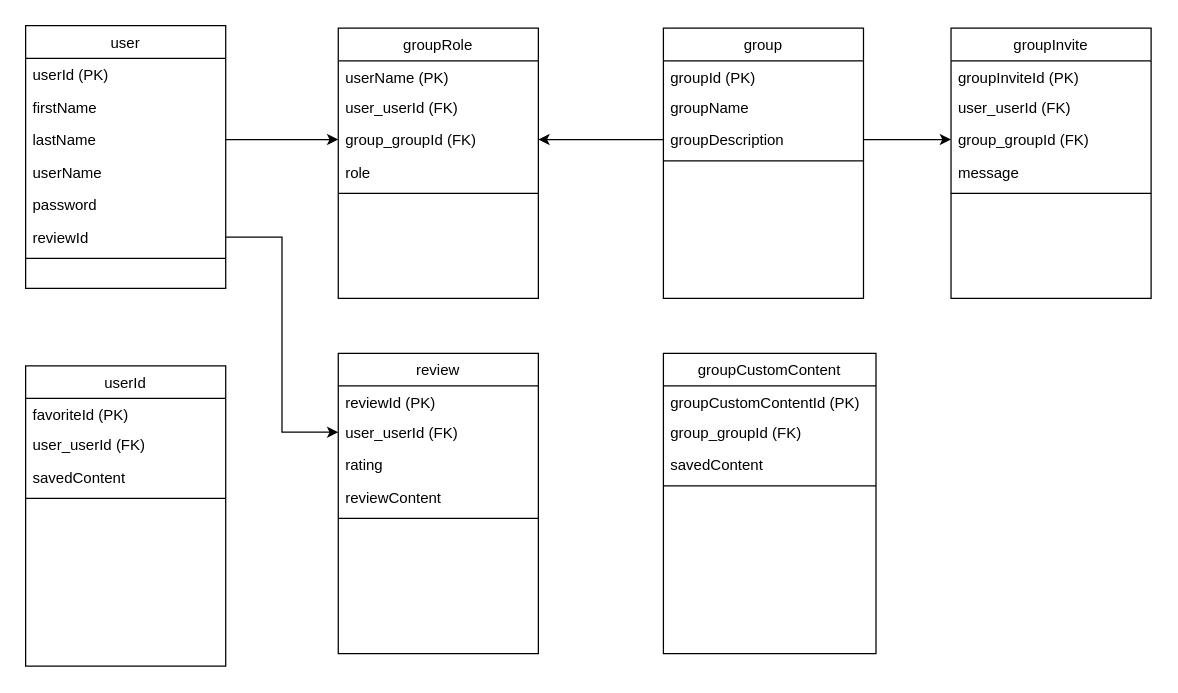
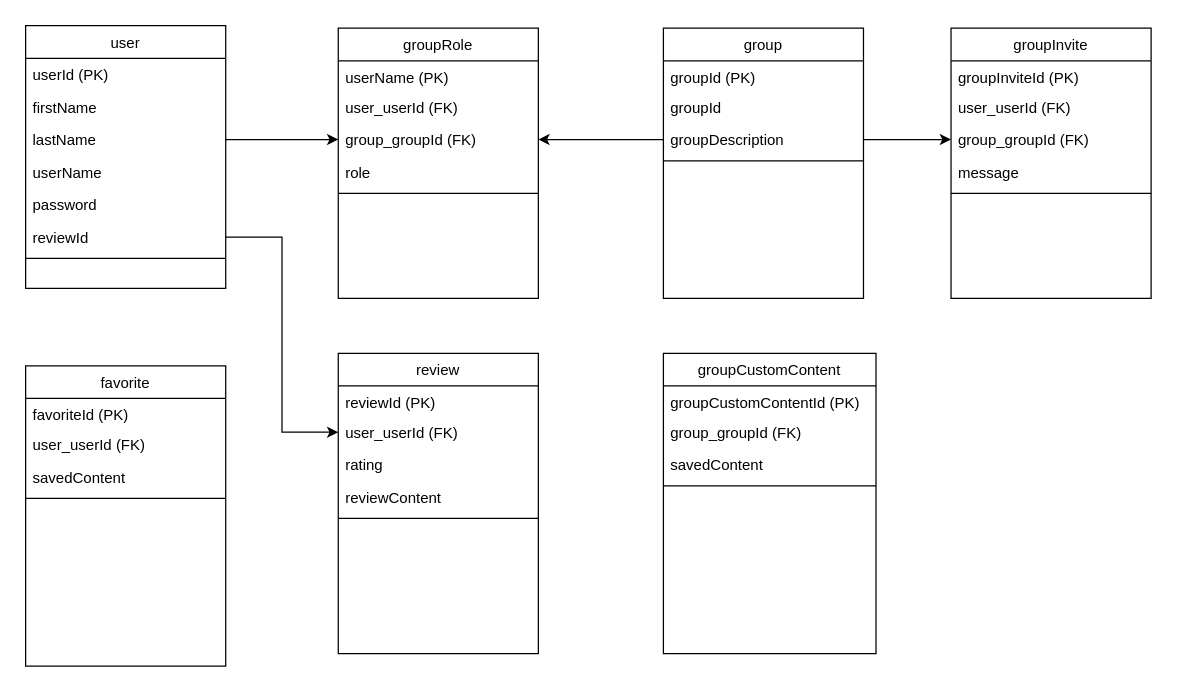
  <mxCell id="0" />
  <mxCell id="1" parent="0" />
  <mxCell id="2" value="user" style="swimlane;fontStyle=0;align=center;verticalAlign=top;childLayout=stackLayout;horizontal=1;startSize=26;horizontalStack=0;resizeParent=1;resizeLast=0;collapsible=1;marginBottom=0;rounded=0;shadow=0;strokeWidth=1;" parent="1" vertex="1"><mxGeometry x="20" y="20" width="160" height="210" as="geometry"><mxRectangle x="230" y="140" width="160" height="26" as="alternateBounds" /></mxGeometry></mxCell>
  <mxCell id="3" value="userId (PK)" style="text;align=left;verticalAlign=top;spacingLeft=4;spacingRight=4;overflow=hidden;rotatable=0;points=[[0,0.5],[1,0.5]];portConstraint=eastwest;" vertex="1" parent="2"><mxGeometry y="26" width="160" height="26" as="geometry" /></mxCell>
  <mxCell id="4" value="firstName" style="text;align=left;verticalAlign=top;spacingLeft=4;spacingRight=4;overflow=hidden;rotatable=0;points=[[0,0.5],[1,0.5]];portConstraint=eastwest;" parent="2" vertex="1"><mxGeometry y="52" width="160" height="26" as="geometry" /></mxCell>
  <mxCell id="5" value="lastName" style="text;align=left;verticalAlign=top;spacingLeft=4;spacingRight=4;overflow=hidden;rotatable=0;points=[[0,0.5],[1,0.5]];portConstraint=eastwest;" vertex="1" parent="2"><mxGeometry y="78" width="160" height="26" as="geometry" /></mxCell>
  <mxCell id="6" value="userName" style="text;align=left;verticalAlign=top;spacingLeft=4;spacingRight=4;overflow=hidden;rotatable=0;points=[[0,0.5],[1,0.5]];portConstraint=eastwest;" vertex="1" parent="2"><mxGeometry y="104" width="160" height="26" as="geometry" /></mxCell>
  <mxCell id="7" value="password" style="text;align=left;verticalAlign=top;spacingLeft=4;spacingRight=4;overflow=hidden;rotatable=0;points=[[0,0.5],[1,0.5]];portConstraint=eastwest;" vertex="1" parent="2"><mxGeometry y="130" width="160" height="26" as="geometry" /></mxCell>
  <mxCell id="8" value="reviewId" style="text;align=left;verticalAlign=top;spacingLeft=4;spacingRight=4;overflow=hidden;rotatable=0;points=[[0,0.5],[1,0.5]];portConstraint=eastwest;" vertex="1" parent="2"><mxGeometry y="156" width="160" height="26" as="geometry" /></mxCell>
  <mxCell id="9" value="" style="line;html=1;strokeWidth=1;align=left;verticalAlign=middle;spacingTop=-1;spacingLeft=3;spacingRight=3;rotatable=0;labelPosition=right;points=[];portConstraint=eastwest;" parent="2" vertex="1"><mxGeometry y="182" width="160" height="8" as="geometry" /></mxCell>
  <mxCell id="10" value="group" style="swimlane;fontStyle=0;align=center;verticalAlign=top;childLayout=stackLayout;horizontal=1;startSize=26;horizontalStack=0;resizeParent=1;resizeLast=0;collapsible=1;marginBottom=0;rounded=0;shadow=0;strokeWidth=1;" parent="1" vertex="1"><mxGeometry x="530" y="22" width="160" height="216" as="geometry"><mxRectangle x="550" y="140" width="160" height="26" as="alternateBounds" /></mxGeometry></mxCell>
  <mxCell id="11" value="groupId (PK)" style="text;align=left;verticalAlign=top;spacingLeft=4;spacingRight=4;overflow=hidden;rotatable=0;points=[[0,0.5],[1,0.5]];portConstraint=eastwest;" parent="10" vertex="1"><mxGeometry y="26" width="160" height="24" as="geometry" /></mxCell>
- <mxCell id="12" value="groupName" style="text;align=left;verticalAlign=top;spacingLeft=4;spacingRight=4;overflow=hidden;rotatable=0;points=[[0,0.5],[1,0.5]];portConstraint=eastwest;rounded=0;shadow=0;html=0;" parent="10" vertex="1"><mxGeometry y="50" width="160" height="26" as="geometry" /></mxCell>
+ <mxCell id="12" value="groupId" style="text;align=left;verticalAlign=top;spacingLeft=4;spacingRight=4;overflow=hidden;rotatable=0;points=[[0,0.5],[1,0.5]];portConstraint=eastwest;rounded=0;shadow=0;html=0;" parent="10" vertex="1"><mxGeometry y="50" width="160" height="26" as="geometry" /></mxCell>
  <mxCell id="13" value="groupDescription" style="text;align=left;verticalAlign=top;spacingLeft=4;spacingRight=4;overflow=hidden;rotatable=0;points=[[0,0.5],[1,0.5]];portConstraint=eastwest;rounded=0;shadow=0;html=0;" parent="10" vertex="1"><mxGeometry y="76" width="160" height="26" as="geometry" /></mxCell>
  <mxCell id="14" value="" style="line;html=1;strokeWidth=1;align=left;verticalAlign=middle;spacingTop=-1;spacingLeft=3;spacingRight=3;rotatable=0;labelPosition=right;points=[];portConstraint=eastwest;" parent="10" vertex="1"><mxGeometry y="102" width="160" height="8" as="geometry" /></mxCell>
  <mxCell id="15" value="groupRole" style="swimlane;fontStyle=0;align=center;verticalAlign=top;childLayout=stackLayout;horizontal=1;startSize=26;horizontalStack=0;resizeParent=1;resizeLast=0;collapsible=1;marginBottom=0;rounded=0;shadow=0;strokeWidth=1;" vertex="1" parent="1"><mxGeometry x="270" y="22" width="160" height="216" as="geometry"><mxRectangle x="550" y="140" width="160" height="26" as="alternateBounds" /></mxGeometry></mxCell>
  <mxCell id="16" value="userName (PK)" style="text;align=left;verticalAlign=top;spacingLeft=4;spacingRight=4;overflow=hidden;rotatable=0;points=[[0,0.5],[1,0.5]];portConstraint=eastwest;" vertex="1" parent="15"><mxGeometry y="26" width="160" height="24" as="geometry" /></mxCell>
  <mxCell id="17" value="user_userId (FK)" style="text;align=left;verticalAlign=top;spacingLeft=4;spacingRight=4;overflow=hidden;rotatable=0;points=[[0,0.5],[1,0.5]];portConstraint=eastwest;rounded=0;shadow=0;html=0;" vertex="1" parent="15"><mxGeometry y="50" width="160" height="26" as="geometry" /></mxCell>
  <mxCell id="18" value="group_groupId (FK)" style="text;align=left;verticalAlign=top;spacingLeft=4;spacingRight=4;overflow=hidden;rotatable=0;points=[[0,0.5],[1,0.5]];portConstraint=eastwest;rounded=0;shadow=0;html=0;" vertex="1" parent="15"><mxGeometry y="76" width="160" height="26" as="geometry" /></mxCell>
  <mxCell id="19" value="role" style="text;align=left;verticalAlign=top;spacingLeft=4;spacingRight=4;overflow=hidden;rotatable=0;points=[[0,0.5],[1,0.5]];portConstraint=eastwest;rounded=0;shadow=0;html=0;" vertex="1" parent="15"><mxGeometry y="102" width="160" height="26" as="geometry" /></mxCell>
  <mxCell id="20" value="" style="line;html=1;strokeWidth=1;align=left;verticalAlign=middle;spacingTop=-1;spacingLeft=3;spacingRight=3;rotatable=0;labelPosition=right;points=[];portConstraint=eastwest;" vertex="1" parent="15"><mxGeometry y="128" width="160" height="8" as="geometry" /></mxCell>
  <mxCell id="21" style="edgeStyle=orthogonalEdgeStyle;rounded=0;orthogonalLoop=1;jettySize=auto;html=1;exitX=0;exitY=0.5;exitDx=0;exitDy=0;entryX=1;entryY=0.5;entryDx=0;entryDy=0;" edge="1" parent="1" source="13" target="18"><mxGeometry relative="1" as="geometry" /></mxCell>
  <mxCell id="22" value="groupCustomContent" style="swimlane;fontStyle=0;align=center;verticalAlign=top;childLayout=stackLayout;horizontal=1;startSize=26;horizontalStack=0;resizeParent=1;resizeLast=0;collapsible=1;marginBottom=0;rounded=0;shadow=0;strokeWidth=1;" vertex="1" parent="1"><mxGeometry x="530" y="282" width="170" height="240" as="geometry"><mxRectangle x="550" y="140" width="160" height="26" as="alternateBounds" /></mxGeometry></mxCell>
  <mxCell id="23" value="groupCustomContentId (PK)" style="text;align=left;verticalAlign=top;spacingLeft=4;spacingRight=4;overflow=hidden;rotatable=0;points=[[0,0.5],[1,0.5]];portConstraint=eastwest;" vertex="1" parent="22"><mxGeometry y="26" width="170" height="24" as="geometry" /></mxCell>
  <mxCell id="24" value="group_groupId (FK)" style="text;align=left;verticalAlign=top;spacingLeft=4;spacingRight=4;overflow=hidden;rotatable=0;points=[[0,0.5],[1,0.5]];portConstraint=eastwest;rounded=0;shadow=0;html=0;" vertex="1" parent="22"><mxGeometry y="50" width="170" height="26" as="geometry" /></mxCell>
  <mxCell id="25" value="savedContent" style="text;align=left;verticalAlign=top;spacingLeft=4;spacingRight=4;overflow=hidden;rotatable=0;points=[[0,0.5],[1,0.5]];portConstraint=eastwest;rounded=0;shadow=0;html=0;" vertex="1" parent="22"><mxGeometry y="76" width="170" height="26" as="geometry" /></mxCell>
  <mxCell id="26" value="" style="line;html=1;strokeWidth=1;align=left;verticalAlign=middle;spacingTop=-1;spacingLeft=3;spacingRight=3;rotatable=0;labelPosition=right;points=[];portConstraint=eastwest;" vertex="1" parent="22"><mxGeometry y="102" width="170" height="8" as="geometry" /></mxCell>
  <mxCell id="27" value="review" style="swimlane;fontStyle=0;align=center;verticalAlign=top;childLayout=stackLayout;horizontal=1;startSize=26;horizontalStack=0;resizeParent=1;resizeLast=0;collapsible=1;marginBottom=0;rounded=0;shadow=0;strokeWidth=1;" vertex="1" parent="1"><mxGeometry x="270" y="282" width="160" height="240" as="geometry"><mxRectangle x="550" y="140" width="160" height="26" as="alternateBounds" /></mxGeometry></mxCell>
  <mxCell id="28" value="reviewId (PK)" style="text;align=left;verticalAlign=top;spacingLeft=4;spacingRight=4;overflow=hidden;rotatable=0;points=[[0,0.5],[1,0.5]];portConstraint=eastwest;" vertex="1" parent="27"><mxGeometry y="26" width="160" height="24" as="geometry" /></mxCell>
  <mxCell id="29" value="user_userId (FK)" style="text;align=left;verticalAlign=top;spacingLeft=4;spacingRight=4;overflow=hidden;rotatable=0;points=[[0,0.5],[1,0.5]];portConstraint=eastwest;rounded=0;shadow=0;html=0;" vertex="1" parent="27"><mxGeometry y="50" width="160" height="26" as="geometry" /></mxCell>
  <mxCell id="30" value="rating" style="text;align=left;verticalAlign=top;spacingLeft=4;spacingRight=4;overflow=hidden;rotatable=0;points=[[0,0.5],[1,0.5]];portConstraint=eastwest;rounded=0;shadow=0;html=0;" vertex="1" parent="27"><mxGeometry y="76" width="160" height="26" as="geometry" /></mxCell>
  <mxCell id="31" value="reviewContent" style="text;align=left;verticalAlign=top;spacingLeft=4;spacingRight=4;overflow=hidden;rotatable=0;points=[[0,0.5],[1,0.5]];portConstraint=eastwest;rounded=0;shadow=0;html=0;" vertex="1" parent="27"><mxGeometry y="102" width="160" height="26" as="geometry" /></mxCell>
  <mxCell id="32" value="" style="line;html=1;strokeWidth=1;align=left;verticalAlign=middle;spacingTop=-1;spacingLeft=3;spacingRight=3;rotatable=0;labelPosition=right;points=[];portConstraint=eastwest;" vertex="1" parent="27"><mxGeometry y="128" width="160" height="8" as="geometry" /></mxCell>
- <mxCell id="33" value="userId" style="swimlane;fontStyle=0;align=center;verticalAlign=top;childLayout=stackLayout;horizontal=1;startSize=26;horizontalStack=0;resizeParent=1;resizeLast=0;collapsible=1;marginBottom=0;rounded=0;shadow=0;strokeWidth=1;" vertex="1" parent="1"><mxGeometry x="20" y="292" width="160" height="240" as="geometry"><mxRectangle x="550" y="140" width="160" height="26" as="alternateBounds" /></mxGeometry></mxCell>
+ <mxCell id="33" value="favorite" style="swimlane;fontStyle=0;align=center;verticalAlign=top;childLayout=stackLayout;horizontal=1;startSize=26;horizontalStack=0;resizeParent=1;resizeLast=0;collapsible=1;marginBottom=0;rounded=0;shadow=0;strokeWidth=1;" vertex="1" parent="1"><mxGeometry x="20" y="292" width="160" height="240" as="geometry"><mxRectangle x="550" y="140" width="160" height="26" as="alternateBounds" /></mxGeometry></mxCell>
  <mxCell id="34" value="favoriteId (PK)" style="text;align=left;verticalAlign=top;spacingLeft=4;spacingRight=4;overflow=hidden;rotatable=0;points=[[0,0.5],[1,0.5]];portConstraint=eastwest;" vertex="1" parent="33"><mxGeometry y="26" width="160" height="24" as="geometry" /></mxCell>
  <mxCell id="35" value="user_userId (FK)" style="text;align=left;verticalAlign=top;spacingLeft=4;spacingRight=4;overflow=hidden;rotatable=0;points=[[0,0.5],[1,0.5]];portConstraint=eastwest;rounded=0;shadow=0;html=0;" vertex="1" parent="33"><mxGeometry y="50" width="160" height="26" as="geometry" /></mxCell>
  <mxCell id="36" value="savedContent" style="text;align=left;verticalAlign=top;spacingLeft=4;spacingRight=4;overflow=hidden;rotatable=0;points=[[0,0.5],[1,0.5]];portConstraint=eastwest;rounded=0;shadow=0;html=0;" vertex="1" parent="33"><mxGeometry y="76" width="160" height="26" as="geometry" /></mxCell>
  <mxCell id="37" value="" style="line;html=1;strokeWidth=1;align=left;verticalAlign=middle;spacingTop=-1;spacingLeft=3;spacingRight=3;rotatable=0;labelPosition=right;points=[];portConstraint=eastwest;" vertex="1" parent="33"><mxGeometry y="102" width="160" height="8" as="geometry" /></mxCell>
  <mxCell id="38" value="groupInvite" style="swimlane;fontStyle=0;align=center;verticalAlign=top;childLayout=stackLayout;horizontal=1;startSize=26;horizontalStack=0;resizeParent=1;resizeLast=0;collapsible=1;marginBottom=0;rounded=0;shadow=0;strokeWidth=1;" vertex="1" parent="1"><mxGeometry x="760" y="22" width="160" height="216" as="geometry"><mxRectangle x="550" y="140" width="160" height="26" as="alternateBounds" /></mxGeometry></mxCell>
  <mxCell id="39" value="groupInviteId (PK)" style="text;align=left;verticalAlign=top;spacingLeft=4;spacingRight=4;overflow=hidden;rotatable=0;points=[[0,0.5],[1,0.5]];portConstraint=eastwest;" vertex="1" parent="38"><mxGeometry y="26" width="160" height="24" as="geometry" /></mxCell>
  <mxCell id="40" value="user_userId (FK)" style="text;align=left;verticalAlign=top;spacingLeft=4;spacingRight=4;overflow=hidden;rotatable=0;points=[[0,0.5],[1,0.5]];portConstraint=eastwest;rounded=0;shadow=0;html=0;" vertex="1" parent="38"><mxGeometry y="50" width="160" height="26" as="geometry" /></mxCell>
  <mxCell id="41" value="group_groupId (FK)" style="text;align=left;verticalAlign=top;spacingLeft=4;spacingRight=4;overflow=hidden;rotatable=0;points=[[0,0.5],[1,0.5]];portConstraint=eastwest;rounded=0;shadow=0;html=0;" vertex="1" parent="38"><mxGeometry y="76" width="160" height="26" as="geometry" /></mxCell>
  <mxCell id="42" value="message" style="text;align=left;verticalAlign=top;spacingLeft=4;spacingRight=4;overflow=hidden;rotatable=0;points=[[0,0.5],[1,0.5]];portConstraint=eastwest;rounded=0;shadow=0;html=0;" vertex="1" parent="38"><mxGeometry y="102" width="160" height="26" as="geometry" /></mxCell>
  <mxCell id="43" value="" style="line;html=1;strokeWidth=1;align=left;verticalAlign=middle;spacingTop=-1;spacingLeft=3;spacingRight=3;rotatable=0;labelPosition=right;points=[];portConstraint=eastwest;" vertex="1" parent="38"><mxGeometry y="128" width="160" height="8" as="geometry" /></mxCell>
  <mxCell id="44" style="edgeStyle=orthogonalEdgeStyle;rounded=0;orthogonalLoop=1;jettySize=auto;html=1;exitX=1;exitY=0.5;exitDx=0;exitDy=0;entryX=0;entryY=0.5;entryDx=0;entryDy=0;" edge="1" parent="1" source="13" target="41"><mxGeometry relative="1" as="geometry" /></mxCell>
  <mxCell id="45" style="edgeStyle=orthogonalEdgeStyle;rounded=0;orthogonalLoop=1;jettySize=auto;html=1;exitX=1;exitY=0.5;exitDx=0;exitDy=0;entryX=0;entryY=0.5;entryDx=0;entryDy=0;" edge="1" parent="1" source="8" target="29"><mxGeometry relative="1" as="geometry" /></mxCell>
  <mxCell id="46" style="edgeStyle=orthogonalEdgeStyle;rounded=0;orthogonalLoop=1;jettySize=auto;html=1;exitX=1;exitY=0.5;exitDx=0;exitDy=0;entryX=0;entryY=0.5;entryDx=0;entryDy=0;" edge="1" parent="1" source="5" target="18"><mxGeometry relative="1" as="geometry" /></mxCell>
